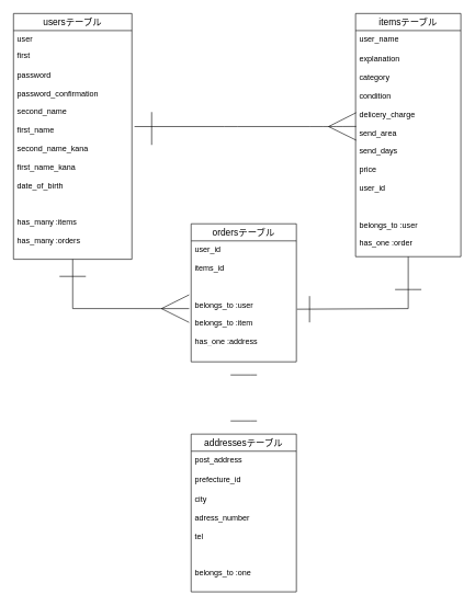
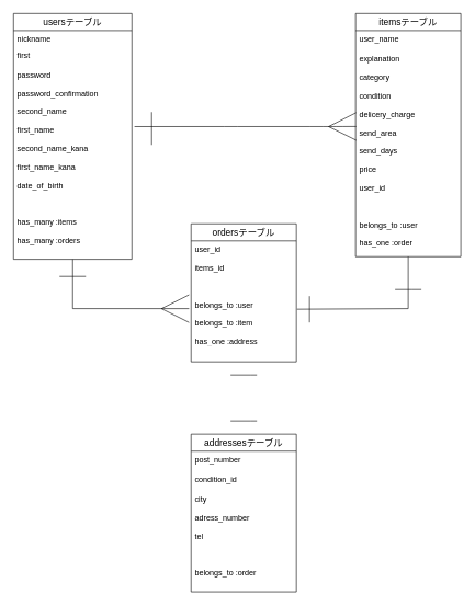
  <mxCell id="0" />
  <mxCell id="1" parent="0" />
  <mxCell id="2" style="edgeStyle=none;rounded=0;html=1;entryX=-0.019;entryY=0.669;entryDx=0;entryDy=0;entryPerimeter=0;endArrow=ERmany;endFill=0;endSize=40;" edge="1" parent="1" source="3" target="23"><mxGeometry relative="1" as="geometry"><Array as="points"><mxPoint x="110" y="469" /></Array></mxGeometry></mxCell>
  <mxCell id="3" value="usersテーブル" style="swimlane;fontStyle=0;childLayout=stackLayout;horizontal=1;startSize=26;horizontalStack=0;resizeParent=1;resizeParentMax=0;resizeLast=0;collapsible=1;marginBottom=0;align=center;fontSize=14;" parent="1" vertex="1"><mxGeometry x="20" y="20" width="180" height="374" as="geometry"><mxRectangle x="70" y="80" width="120" height="26" as="alternateBounds" /></mxGeometry></mxCell>
- <mxCell id="4" value="user&#10;" style="text;strokeColor=none;fillColor=none;spacingLeft=4;spacingRight=4;overflow=hidden;rotatable=0;points=[[0,0.5],[1,0.5]];portConstraint=eastwest;fontSize=12;" parent="3" vertex="1"><mxGeometry y="26" width="180" height="24" as="geometry" /></mxCell>
+ <mxCell id="4" value="nickname&#10;" style="text;strokeColor=none;fillColor=none;spacingLeft=4;spacingRight=4;overflow=hidden;rotatable=0;points=[[0,0.5],[1,0.5]];portConstraint=eastwest;fontSize=12;" parent="3" vertex="1"><mxGeometry y="26" width="180" height="24" as="geometry" /></mxCell>
  <mxCell id="5" value="first" style="text;strokeColor=none;fillColor=none;spacingLeft=4;spacingRight=4;overflow=hidden;rotatable=0;points=[[0,0.5],[1,0.5]];portConstraint=eastwest;fontSize=12;" parent="3" vertex="1"><mxGeometry y="50" width="180" height="30" as="geometry" /></mxCell>
  <mxCell id="6" value="password&#10;&#10;password_confirmation&#10;&#10;second_name&#10;&#10;first_name&#10;&#10;second_name_kana&#10;&#10;first_name_kana&#10;&#10;date_of_birth&#10;&#10;&#10;&#10;has_many :items&#10;&#10;has_many :orders" style="text;strokeColor=none;fillColor=none;spacingLeft=4;spacingRight=4;overflow=hidden;rotatable=0;points=[[0,0.5],[1,0.5]];portConstraint=eastwest;fontSize=12;" parent="3" vertex="1"><mxGeometry y="80" width="180" height="294" as="geometry" /></mxCell>
  <mxCell id="7" style="edgeStyle=none;html=1;endArrow=none;endFill=0;endSize=40;rounded=0;entryX=1.006;entryY=0.675;entryDx=0;entryDy=0;entryPerimeter=0;" edge="1" parent="1" source="8" target="23"><mxGeometry relative="1" as="geometry"><mxPoint x="460" y="469" as="targetPoint" /><Array as="points"><mxPoint x="620" y="469" /></Array></mxGeometry></mxCell>
  <mxCell id="8" value="itemsテーブル" style="swimlane;fontStyle=0;childLayout=stackLayout;horizontal=1;startSize=26;horizontalStack=0;resizeParent=1;resizeParentMax=0;resizeLast=0;collapsible=1;marginBottom=0;align=center;fontSize=14;" parent="1" vertex="1"><mxGeometry x="540" y="20" width="160" height="370" as="geometry" /></mxCell>
  <mxCell id="9" value="user_name" style="text;strokeColor=none;fillColor=none;spacingLeft=4;spacingRight=4;overflow=hidden;rotatable=0;points=[[0,0.5],[1,0.5]];portConstraint=eastwest;fontSize=12;" parent="8" vertex="1"><mxGeometry y="26" width="160" height="30" as="geometry" /></mxCell>
  <mxCell id="10" value="explanation&#10;&#10;category&#10;&#10;condition&#10;&#10;delicery_charge&#10;&#10;send_area&#10;&#10;send_days&#10;&#10;price&#10;&#10;user_id&#10;&#10;&#10;&#10;belongs_to :user&#10;&#10;has_one :order" style="text;strokeColor=none;fillColor=none;spacingLeft=4;spacingRight=4;overflow=hidden;rotatable=0;points=[[0,0.5],[1,0.5]];portConstraint=eastwest;fontSize=12;" parent="8" vertex="1"><mxGeometry y="56" width="160" height="314" as="geometry" /></mxCell>
  <mxCell id="11" value="ordersテーブル" style="swimlane;fontStyle=0;childLayout=stackLayout;horizontal=1;startSize=26;horizontalStack=0;resizeParent=1;resizeParentMax=0;resizeLast=0;collapsible=1;marginBottom=0;align=center;fontSize=14;" parent="1" vertex="1"><mxGeometry x="290" y="340" width="160" height="210" as="geometry" /></mxCell>
  <mxCell id="12" style="edgeStyle=none;html=1;exitX=1.022;exitY=0.313;exitDx=0;exitDy=0;startArrow=none;startFill=0;endArrow=ERmany;endFill=0;targetPerimeterSpacing=0;strokeWidth=1;endSize=40;exitPerimeter=0;entryX=0.006;entryY=0.369;entryDx=0;entryDy=0;entryPerimeter=0;" parent="1" source="6" edge="1" target="10"><mxGeometry relative="1" as="geometry"><mxPoint x="540" y="247" as="targetPoint" /><Array as="points"><mxPoint x="350" y="192" /><mxPoint x="480" y="192" /><mxPoint x="510" y="192" /></Array></mxGeometry></mxCell>
  <mxCell id="13" value="" style="endArrow=none;html=1;endSize=40;targetPerimeterSpacing=0;strokeWidth=1;" parent="1" edge="1"><mxGeometry width="50" height="50" relative="1" as="geometry"><mxPoint x="230" y="220" as="sourcePoint" /><mxPoint x="230" y="170" as="targetPoint" /></mxGeometry></mxCell>
  <mxCell id="14" value="" style="endArrow=none;html=1;rounded=0;endSize=40;targetPerimeterSpacing=0;strokeWidth=1;" parent="1" edge="1"><mxGeometry width="50" height="50" relative="1" as="geometry"><mxPoint x="640" y="440" as="sourcePoint" /><mxPoint x="600" y="440" as="targetPoint" /><Array as="points"><mxPoint x="625" y="440" /></Array></mxGeometry></mxCell>
  <mxCell id="15" value="" style="endArrow=none;html=1;rounded=0;endSize=40;targetPerimeterSpacing=0;strokeWidth=1;" parent="1" edge="1"><mxGeometry width="50" height="50" relative="1" as="geometry"><mxPoint x="90" y="420" as="sourcePoint" /><mxPoint x="130" y="420" as="targetPoint" /><Array as="points" /></mxGeometry></mxCell>
  <mxCell id="16" value="" style="endArrow=none;html=1;rounded=0;endSize=40;targetPerimeterSpacing=0;strokeWidth=1;" parent="1" edge="1"><mxGeometry width="50" height="50" relative="1" as="geometry"><mxPoint x="470" y="490" as="sourcePoint" /><mxPoint x="470" y="450" as="targetPoint" /><Array as="points" /></mxGeometry></mxCell>
  <mxCell id="17" value="addressesテーブル" style="swimlane;fontStyle=0;childLayout=stackLayout;horizontal=1;startSize=26;horizontalStack=0;resizeParent=1;resizeParentMax=0;resizeLast=0;collapsible=1;marginBottom=0;align=center;fontSize=14;" vertex="1" parent="1"><mxGeometry x="290" y="660" width="160" height="240" as="geometry" /></mxCell>
- <mxCell id="18" value="post_address" style="text;strokeColor=none;fillColor=none;spacingLeft=4;spacingRight=4;overflow=hidden;rotatable=0;points=[[0,0.5],[1,0.5]];portConstraint=eastwest;fontSize=12;" vertex="1" parent="17"><mxGeometry y="26" width="160" height="30" as="geometry" /></mxCell>
- <mxCell id="19" value="prefecture_id" style="text;strokeColor=none;fillColor=none;spacingLeft=4;spacingRight=4;overflow=hidden;rotatable=0;points=[[0,0.5],[1,0.5]];portConstraint=eastwest;fontSize=12;" vertex="1" parent="17"><mxGeometry y="56" width="160" height="30" as="geometry" /></mxCell>
- <mxCell id="20" value="city&#10;&#10;adress_number&#10;&#10;tel&#10;&#10;&#10;&#10;belongs_to :one" style="text;strokeColor=none;fillColor=none;spacingLeft=4;spacingRight=4;overflow=hidden;rotatable=0;points=[[0,0.5],[1,0.5]];portConstraint=eastwest;fontSize=12;" vertex="1" parent="17"><mxGeometry y="86" width="160" height="154" as="geometry" /></mxCell>
+ <mxCell id="18" value="post_number" style="text;strokeColor=none;fillColor=none;spacingLeft=4;spacingRight=4;overflow=hidden;rotatable=0;points=[[0,0.5],[1,0.5]];portConstraint=eastwest;fontSize=12;" vertex="1" parent="17"><mxGeometry y="26" width="160" height="30" as="geometry" /></mxCell>
+ <mxCell id="19" value="condition_id" style="text;strokeColor=none;fillColor=none;spacingLeft=4;spacingRight=4;overflow=hidden;rotatable=0;points=[[0,0.5],[1,0.5]];portConstraint=eastwest;fontSize=12;" vertex="1" parent="17"><mxGeometry y="56" width="160" height="30" as="geometry" /></mxCell>
+ <mxCell id="20" value="city&#10;&#10;adress_number&#10;&#10;tel&#10;&#10;&#10;&#10;belongs_to :order" style="text;strokeColor=none;fillColor=none;spacingLeft=4;spacingRight=4;overflow=hidden;rotatable=0;points=[[0,0.5],[1,0.5]];portConstraint=eastwest;fontSize=12;" vertex="1" parent="17"><mxGeometry y="86" width="160" height="154" as="geometry" /></mxCell>
  <mxCell id="21" value="" style="endArrow=none;html=1;rounded=0;endSize=40;targetPerimeterSpacing=0;strokeWidth=1;" edge="1" parent="1"><mxGeometry width="50" height="50" relative="1" as="geometry"><mxPoint x="350" y="640" as="sourcePoint" /><mxPoint x="390" y="640" as="targetPoint" /><Array as="points"><mxPoint x="380" y="640" /></Array></mxGeometry></mxCell>
  <mxCell id="22" value="" style="endArrow=none;html=1;rounded=0;endSize=40;targetPerimeterSpacing=0;strokeWidth=1;" edge="1" parent="1"><mxGeometry width="50" height="50" relative="1" as="geometry"><mxPoint x="350" y="570" as="sourcePoint" /><mxPoint x="390" y="570" as="targetPoint" /><Array as="points"><mxPoint x="380" y="570" /></Array></mxGeometry></mxCell>
  <mxCell id="23" value="user_id&#10;&#10;items_id&#10;&#10;&#10;&#10;belongs_to :user&#10;&#10;belongs_to :item&#10;&#10;has_one :address" style="text;strokeColor=none;fillColor=none;spacingLeft=4;spacingRight=4;overflow=hidden;rotatable=0;points=[[0,0.5],[1,0.5]];portConstraint=eastwest;fontSize=12;" parent="1" vertex="1"><mxGeometry x="290" y="366" width="160" height="154" as="geometry" /></mxCell>
